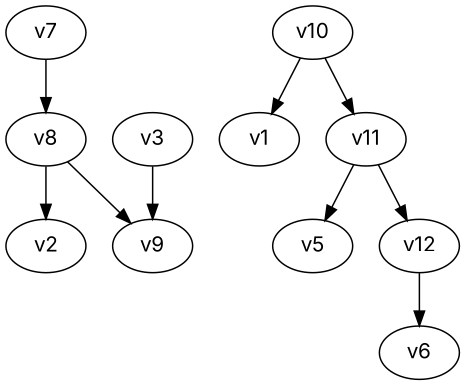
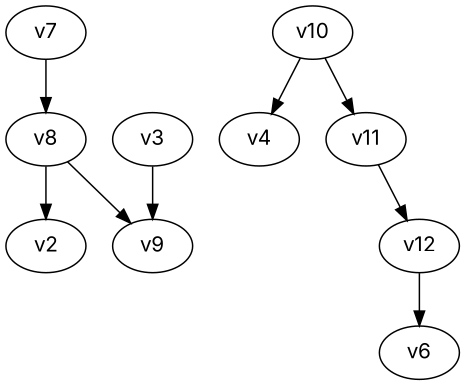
  digraph {
    fontname=Inter
    multiplicity_factor=1
    overall_factor=1
    node [fontname=Inter int_id=V_3_SCALAR_000]
    edge [fontname=Inter pdg=1000]
    v7
    v8
    v2 [int_id=""]
    v9
    v3 [int_id=""]
    v10
-   v4 [label=v1 int_id=""]
+   v4 [int_id=""]
    v11
-   v5 [int_id=""]
    v12
    v6 [int_id=""]
    v7 -> v8
    v8 -> v2 [mom=p2]
    v8 -> v9
    v3 -> v9 [mom=p3]
    v10 -> v4 [mom=p4]
    v10 -> v11
-   v11 -> v5 [mom=p5]
    v11 -> v12 [lmb_index=0]
    v12 -> v6 [mom=p6]
  }
